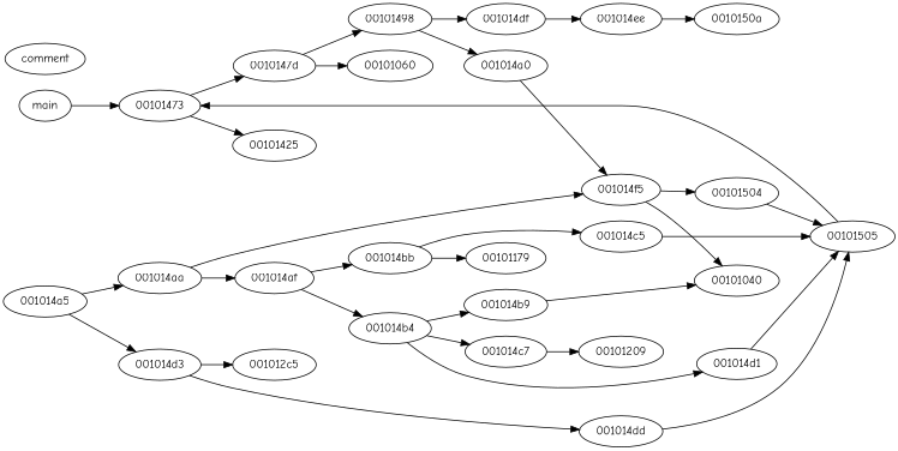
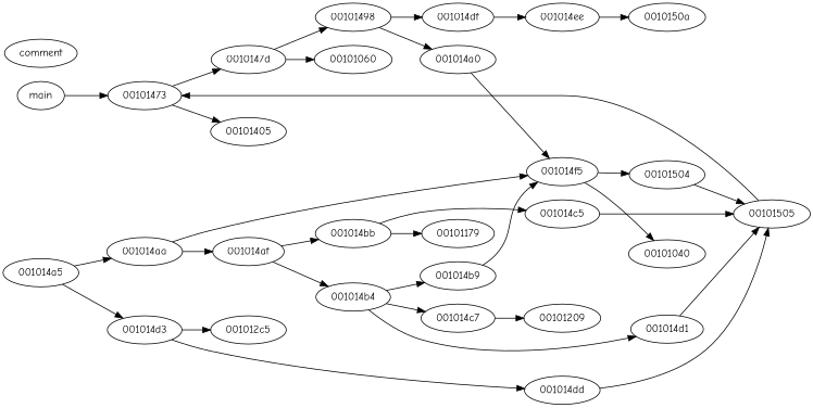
  digraph {
    fontname="Comic Neue"
    rankdir=LR
    node [fontname="Comic Neue"]
    edge [fontname="Comic Neue"]
    main
    00101473
-   00101405 [label=00101425]
+   00101405
    "0010147d"
    00101060
    00101498
    "001014df"
    "001014a0"
    "001014ee"
    "001014f5"
    "0010150a"
    00101040
    00101504
    "001014a5"
    "001014d3"
    "001014aa"
    00101505
    "001012c5"
    "001014dd"
    "001014af"
    "001014bb"
    "001014b4"
    00101179
    "001014c5"
    "001014c7"
    "001014b9"
    "001014d1"
    00101209
    comment
    main -> 00101473
    00101473 -> 00101405
    00101473 -> "0010147d"
    "0010147d" -> 00101060
    "0010147d" -> 00101498
    00101498 -> "001014df"
    00101498 -> "001014a0"
    "001014df" -> "001014ee"
    "001014a0" -> "001014f5"
    "001014ee" -> "0010150a"
    "001014f5" -> 00101040
    "001014f5" -> 00101504
    00101504 -> 00101505
    "001014a5" -> "001014d3"
    "001014a5" -> "001014aa"
    "001014d3" -> "001012c5"
    "001014d3" -> "001014dd"
    "001014aa" -> "001014f5"
    "001014aa" -> "001014af"
    00101505 -> 00101473
    "001014dd" -> 00101505
    "001014af" -> "001014bb"
    "001014af" -> "001014b4"
    "001014bb" -> 00101179
    "001014bb" -> "001014c5"
    "001014b4" -> "001014c7"
    "001014b4" -> "001014b9"
    "001014b4" -> "001014d1"
    "001014c5" -> 00101505
    "001014c7" -> 00101209
-   "001014b9" -> 00101040
+   "001014b9" -> "001014f5"
    "001014d1" -> 00101505
  }
